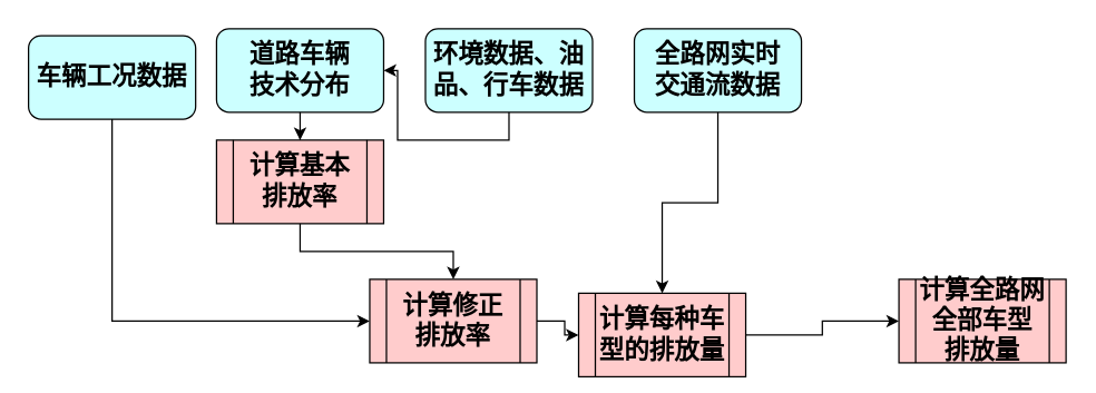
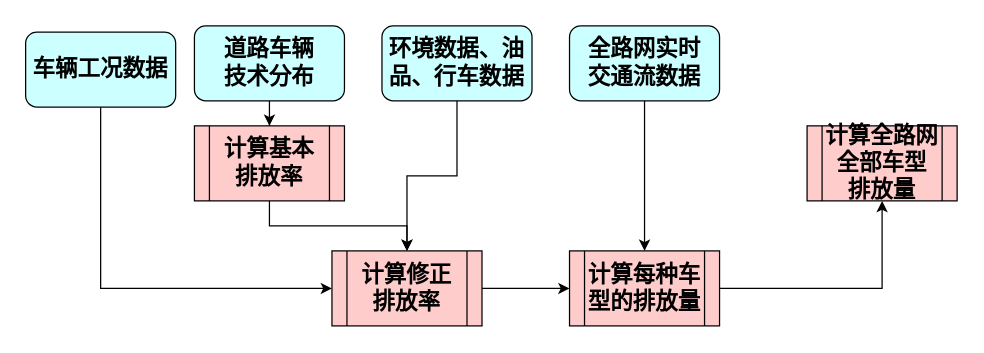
  <mxCell id="0" />
  <mxCell id="1" parent="0" />
  <mxCell id="2" style="edgeStyle=orthogonalEdgeStyle;rounded=0;orthogonalLoop=1;jettySize=auto;html=1;exitX=0.5;exitY=1;exitDx=0;exitDy=0;entryX=0.5;entryY=0;entryDx=0;entryDy=0;" parent="1" source="3" target="15" edge="1"><mxGeometry relative="1" as="geometry" /></mxCell>
  <mxCell id="3" value="&lt;font style=&quot;font-size: 18px&quot;&gt;&lt;b&gt;全路网实时&lt;br&gt;交通流数据&lt;/b&gt;&lt;/font&gt;" style="rounded=1;whiteSpace=wrap;html=1;fillColor=#CCFFFF;" parent="1" vertex="1"><mxGeometry x="455" y="20" width="120" height="60" as="geometry" /></mxCell>
  <mxCell id="4" style="edgeStyle=orthogonalEdgeStyle;rounded=0;orthogonalLoop=1;jettySize=auto;html=1;exitX=0.5;exitY=1;exitDx=0;exitDy=0;entryX=0;entryY=0.5;entryDx=0;entryDy=0;" parent="1" source="5" target="13" edge="1"><mxGeometry relative="1" as="geometry" /></mxCell>
  <mxCell id="5" value="&lt;font style=&quot;font-size: 18px&quot;&gt;&lt;b&gt;车辆工况数据&lt;/b&gt;&lt;/font&gt;" style="rounded=1;whiteSpace=wrap;html=1;fillColor=#CCFFFF;" parent="1" vertex="1"><mxGeometry x="20" y="25" width="120" height="60" as="geometry" /></mxCell>
- <mxCell id="6" style="edgeStyle=orthogonalEdgeStyle;rounded=0;orthogonalLoop=1;jettySize=auto;html=1;exitX=0.5;exitY=1;exitDx=0;exitDy=0;" parent="1" source="7" target="9" edge="1"><mxGeometry relative="1" as="geometry" /></mxCell>
+ <mxCell id="6" style="edgeStyle=orthogonalEdgeStyle;rounded=0;orthogonalLoop=1;jettySize=auto;html=1;exitX=0.5;exitY=1;exitDx=0;exitDy=0;entryX=0.5;entryY=0;entryDx=0;entryDy=0;" parent="1" source="7" target="13" edge="1"><mxGeometry relative="1" as="geometry" /></mxCell>
  <mxCell id="7" value="&lt;b&gt;&lt;font style=&quot;font-size: 18px&quot;&gt;环境数据、油品、行车数据&lt;/font&gt;&lt;/b&gt;" style="rounded=1;whiteSpace=wrap;html=1;fillColor=#CCFFFF;" parent="1" vertex="1"><mxGeometry x="305" y="20" width="120" height="60" as="geometry" /></mxCell>
  <mxCell id="8" style="edgeStyle=orthogonalEdgeStyle;rounded=0;orthogonalLoop=1;jettySize=auto;html=1;exitX=0.5;exitY=1;exitDx=0;exitDy=0;" parent="1" source="9" target="11" edge="1"><mxGeometry relative="1" as="geometry" /></mxCell>
  <mxCell id="9" value="&lt;font style=&quot;font-size: 18px&quot;&gt;&lt;b&gt;道路车辆&lt;br&gt;技术分布&lt;/b&gt;&lt;/font&gt;" style="rounded=1;whiteSpace=wrap;html=1;fillColor=#CCFFFF;" parent="1" vertex="1"><mxGeometry x="155" y="20" width="120" height="60" as="geometry" /></mxCell>
  <mxCell id="10" style="edgeStyle=orthogonalEdgeStyle;rounded=0;orthogonalLoop=1;jettySize=auto;html=1;exitX=0.5;exitY=1;exitDx=0;exitDy=0;entryX=0.5;entryY=0;entryDx=0;entryDy=0;" parent="1" source="11" target="13" edge="1"><mxGeometry relative="1" as="geometry" /></mxCell>
  <mxCell id="11" value="&lt;font style=&quot;font-size: 18px&quot;&gt;&lt;b&gt;计算基本&lt;br&gt;排放率&lt;/b&gt;&lt;/font&gt;" style="shape=process;whiteSpace=wrap;html=1;backgroundOutline=1;fillColor=#FFCCCC;" parent="1" vertex="1"><mxGeometry x="155" y="100" width="120" height="60" as="geometry" /></mxCell>
  <mxCell id="12" style="edgeStyle=orthogonalEdgeStyle;rounded=0;orthogonalLoop=1;jettySize=auto;html=1;exitX=1;exitY=0.5;exitDx=0;exitDy=0;" edge="1" parent="1" source="13" target="15"><mxGeometry relative="1" as="geometry" /></mxCell>
  <mxCell id="13" value="&lt;font style=&quot;font-size: 18px&quot;&gt;&lt;b&gt;计算修正&lt;br&gt;排放率&lt;/b&gt;&lt;/font&gt;" style="shape=process;whiteSpace=wrap;html=1;backgroundOutline=1;fillColor=#FFCCCC;" parent="1" vertex="1"><mxGeometry x="265" y="200" width="120" height="60" as="geometry" /></mxCell>
  <mxCell id="14" style="edgeStyle=orthogonalEdgeStyle;rounded=0;orthogonalLoop=1;jettySize=auto;html=1;exitX=1;exitY=0.5;exitDx=0;exitDy=0;" edge="1" parent="1" source="15" target="16"><mxGeometry relative="1" as="geometry" /></mxCell>
- <mxCell id="15" value="&lt;font style=&quot;font-size: 18px&quot;&gt;&lt;b&gt;计算每种车型的排放量&lt;/b&gt;&lt;/font&gt;" style="shape=process;whiteSpace=wrap;html=1;backgroundOutline=1;fillColor=#FFCCCC;" parent="1" vertex="1"><mxGeometry x="415" y="210" width="120" height="60" as="geometry" /></mxCell>
- <mxCell id="16" value="&lt;font style=&quot;font-size: 18px&quot;&gt;&lt;b&gt;计算全路网全部车型&lt;br&gt;排放量&lt;/b&gt;&lt;/font&gt;" style="shape=process;whiteSpace=wrap;html=1;backgroundOutline=1;fillColor=#FFCCCC;" parent="1" vertex="1"><mxGeometry x="645" y="200" width="120" height="60" as="geometry" /></mxCell>
+ <mxCell id="15" value="&lt;font style=&quot;font-size: 18px&quot;&gt;&lt;b&gt;计算每种车型的排放量&lt;/b&gt;&lt;/font&gt;" style="shape=process;whiteSpace=wrap;html=1;backgroundOutline=1;fillColor=#FFCCCC;" parent="1" vertex="1"><mxGeometry x="455" y="200" width="120" height="60" as="geometry" /></mxCell>
+ <mxCell id="16" value="&lt;font style=&quot;font-size: 18px&quot;&gt;&lt;b&gt;计算全路网全部车型&lt;br&gt;排放量&lt;/b&gt;&lt;/font&gt;" style="shape=process;whiteSpace=wrap;html=1;backgroundOutline=1;fillColor=#FFCCCC;" parent="1" vertex="1"><mxGeometry x="645" y="100" width="120" height="60" as="geometry" /></mxCell>
